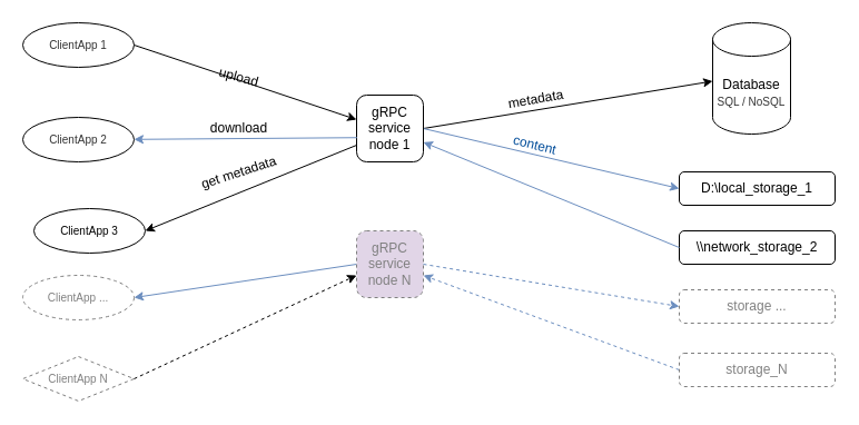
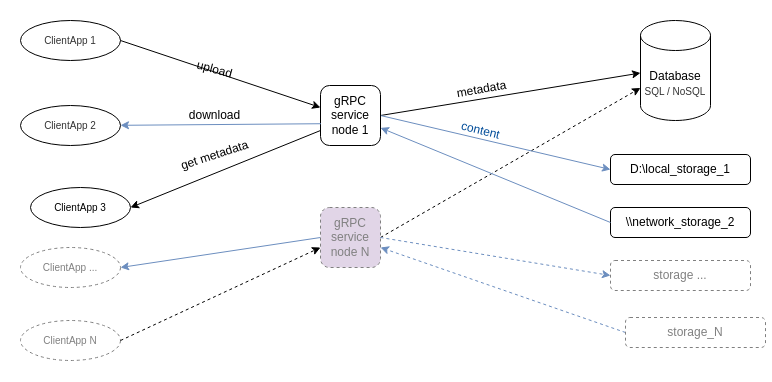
  <mxCell id="0" />
  <mxCell id="1" parent="0" />
+ <mxCell id="2" style="rounded=0;orthogonalLoop=1;jettySize=auto;html=1;fontSize=10;fontColor=#333333;dashed=1;exitX=1;exitY=0.5;exitDx=0;exitDy=0;entryX=0;entryY=0;entryDx=0;entryDy=67.5;entryPerimeter=0;" edge="1" parent="1" source="12" target="3"><mxGeometry relative="1" as="geometry"><mxPoint x="590" y="127" as="targetPoint" /></mxGeometry></mxCell>
  <mxCell id="3" value="Database&lt;br&gt;&lt;font style=&quot;font-size: 10px&quot; color=&quot;#333333&quot;&gt;SQL / NoSQL&lt;/font&gt;" style="shape=cylinder3;whiteSpace=wrap;html=1;boundedLbl=1;backgroundOutline=1;size=15;" vertex="1" parent="1"><mxGeometry x="640" y="20" width="70" height="100" as="geometry" /></mxCell>
  <mxCell id="4" style="edgeStyle=none;rounded=0;orthogonalLoop=1;jettySize=auto;html=1;exitX=1;exitY=0.5;exitDx=0;exitDy=0;fillColor=#f5f5f5;strokeColor=#000000;entryX=0;entryY=0;entryDx=0;entryDy=52.5;entryPerimeter=0;" edge="1" parent="1" source="8" target="3"><mxGeometry relative="1" as="geometry"><mxPoint x="570" y="47" as="targetPoint" /></mxGeometry></mxCell>
  <mxCell id="5" value="&lt;font style=&quot;font-size: 12px&quot;&gt;metadata&lt;/font&gt;" style="edgeLabel;html=1;align=center;verticalAlign=middle;resizable=0;points=[];rotation=-10;labelBackgroundColor=none;" vertex="1" connectable="0" parent="4"><mxGeometry x="-0.442" y="-2" relative="1" as="geometry"><mxPoint x="27" y="-16" as="offset" /></mxGeometry></mxCell>
  <mxCell id="6" style="edgeStyle=none;rounded=0;orthogonalLoop=1;jettySize=auto;html=1;fillColor=#dae8fc;strokeColor=#6c8ebf;entryX=0;entryY=0.5;entryDx=0;entryDy=0;exitX=1;exitY=0.5;exitDx=0;exitDy=0;" edge="1" parent="1" source="8" target="13"><mxGeometry relative="1" as="geometry"><mxPoint x="380" y="97" as="sourcePoint" /><mxPoint x="610" y="147" as="targetPoint" /></mxGeometry></mxCell>
  <mxCell id="7" style="edgeStyle=none;rounded=0;orthogonalLoop=1;jettySize=auto;html=1;exitX=0.5;exitY=1;exitDx=0;exitDy=0;fontSize=12;fontColor=#000000;strokeColor=#000000;" edge="1" parent="1" source="8"><mxGeometry relative="1" as="geometry"><mxPoint x="350" y="87" as="targetPoint" /></mxGeometry></mxCell>
  <mxCell id="8" value="gRPC&lt;br&gt;service&lt;br&gt;node 1" style="whiteSpace=wrap;html=1;aspect=fixed;rounded=1;" vertex="1" parent="1"><mxGeometry x="320" y="85" width="60" height="60" as="geometry" /></mxCell>
  <mxCell id="9" style="edgeStyle=none;rounded=0;orthogonalLoop=1;jettySize=auto;html=1;fontSize=10;fontColor=#333333;strokeColor=#000000;entryX=1;entryY=0.5;entryDx=0;entryDy=0;exitX=0;exitY=0.75;exitDx=0;exitDy=0;" edge="1" parent="1" source="8" target="24"><mxGeometry relative="1" as="geometry"><mxPoint x="310" y="137" as="sourcePoint" /></mxGeometry></mxCell>
  <mxCell id="10" style="edgeStyle=none;rounded=0;orthogonalLoop=1;jettySize=auto;html=1;fontSize=10;fontColor=#333333;strokeColor=#6c8ebf;fillColor=#dae8fc;exitX=0.007;exitY=0.637;exitDx=0;exitDy=0;exitPerimeter=0;" edge="1" parent="1" source="8" target="22"><mxGeometry relative="1" as="geometry"><mxPoint x="210" y="217" as="targetPoint" /><mxPoint x="320" y="125" as="sourcePoint" /></mxGeometry></mxCell>
  <mxCell id="11" style="edgeStyle=none;rounded=0;orthogonalLoop=1;jettySize=auto;html=1;entryX=1;entryY=0.5;entryDx=0;entryDy=0;fontSize=10;fontColor=#333333;strokeColor=#6c8ebf;fillColor=#dae8fc;exitX=0;exitY=0.5;exitDx=0;exitDy=0;dashed=0;" edge="1" parent="1" source="12" target="30"><mxGeometry relative="1" as="geometry"><mxPoint x="320" y="297" as="sourcePoint" /></mxGeometry></mxCell>
  <mxCell id="12" value="&lt;font color=&quot;#808080&quot;&gt;gRPC&lt;br&gt;service&lt;br&gt;node N&lt;/font&gt;" style="whiteSpace=wrap;html=1;aspect=fixed;rounded=1;glass=0;sketch=0;shadow=0;strokeColor=#808080;dashed=1;fillColor=#e1d5e7;" vertex="1" parent="1"><mxGeometry x="320" y="207" width="60" height="60" as="geometry" /></mxCell>
  <mxCell id="13" value="D:\local_storage_1" style="rounded=1;whiteSpace=wrap;html=1;" vertex="1" parent="1"><mxGeometry x="610" y="154" width="140" height="30" as="geometry" /></mxCell>
  <mxCell id="14" style="edgeStyle=none;rounded=0;orthogonalLoop=1;jettySize=auto;html=1;fontSize=10;fontColor=#333333;fillColor=#dae8fc;strokeColor=#6c8ebf;exitX=0;exitY=0.5;exitDx=0;exitDy=0;dashed=1;" edge="1" parent="1" source="16"><mxGeometry relative="1" as="geometry"><mxPoint x="380" y="247" as="targetPoint" /><mxPoint x="580" y="227" as="sourcePoint" /></mxGeometry></mxCell>
  <mxCell id="15" value="\\network_storage_2" style="rounded=1;whiteSpace=wrap;html=1;" vertex="1" parent="1"><mxGeometry x="610" y="207" width="140" height="30" as="geometry" /></mxCell>
- <mxCell id="16" value="&lt;font color=&quot;#808080&quot;&gt;storage_N&lt;/font&gt;" style="rounded=1;whiteSpace=wrap;html=1;dashed=1;strokeColor=#808080;" vertex="1" parent="1"><mxGeometry x="610" y="317" width="140" height="30" as="geometry" /></mxCell>
+ <mxCell id="16" value="&lt;font color=&quot;#808080&quot;&gt;storage_N&lt;/font&gt;" style="rounded=1;whiteSpace=wrap;html=1;dashed=1;strokeColor=#808080;" vertex="1" parent="1"><mxGeometry x="625" y="317" width="140" height="30" as="geometry" /></mxCell>
  <mxCell id="17" value="&lt;font color=&quot;#808080&quot;&gt;storage ...&lt;/font&gt;" style="rounded=1;whiteSpace=wrap;html=1;dashed=1;fillColor=none;strokeColor=#808080;" vertex="1" parent="1"><mxGeometry x="610" y="260" width="140" height="30" as="geometry" /></mxCell>
  <mxCell id="18" value="&lt;font color=&quot;#004c99&quot;&gt;content&lt;/font&gt;" style="text;html=1;align=center;verticalAlign=middle;resizable=0;points=[];autosize=1;strokeColor=none;fillColor=none;rotation=14;" vertex="1" parent="1"><mxGeometry x="455" y="120" width="50" height="20" as="geometry" /></mxCell>
  <mxCell id="19" style="edgeStyle=none;rounded=0;orthogonalLoop=1;jettySize=auto;html=1;exitX=0.5;exitY=0;exitDx=0;exitDy=0;fontColor=#000099;" edge="1" parent="1" source="12" target="12"><mxGeometry relative="1" as="geometry" /></mxCell>
  <mxCell id="20" style="rounded=0;orthogonalLoop=1;jettySize=auto;html=1;fontSize=10;fontColor=#333333;exitX=1;exitY=0.5;exitDx=0;exitDy=0;elbow=vertical;" edge="1" parent="1" source="21"><mxGeometry relative="1" as="geometry"><mxPoint x="320" y="107" as="targetPoint" /></mxGeometry></mxCell>
  <mxCell id="21" value="ClientApp 1" style="ellipse;whiteSpace=wrap;html=1;align=center;rounded=1;shadow=0;glass=0;labelBackgroundColor=none;sketch=0;fontSize=10;fontColor=#333333;strokeColor=#000000;fillColor=none;gradientColor=none;" vertex="1" parent="1"><mxGeometry x="20" y="20" width="100" height="40" as="geometry" /></mxCell>
  <mxCell id="22" value="ClientApp 2" style="ellipse;whiteSpace=wrap;html=1;align=center;rounded=1;shadow=0;glass=0;labelBackgroundColor=none;sketch=0;fontSize=10;fontColor=#333333;strokeColor=#000000;fillColor=none;gradientColor=none;" vertex="1" parent="1"><mxGeometry x="20" y="105" width="100" height="40" as="geometry" /></mxCell>
- <mxCell id="23" value="&lt;font color=&quot;#808080&quot;&gt;ClientApp N&lt;/font&gt;" style="rhombus;whiteSpace=wrap;html=1;align=center;shadow=0;glass=0;labelBackgroundColor=none;sketch=0;fontSize=10;fontColor=#333333;strokeColor=#808080;fillColor=none;gradientColor=none;dashed=1;" vertex="1" parent="1"><mxGeometry x="20" y="320" width="100" height="40" as="geometry" /></mxCell>
+ <mxCell id="23" value="&lt;font color=&quot;#808080&quot;&gt;ClientApp N&lt;/font&gt;" style="ellipse;whiteSpace=wrap;html=1;align=center;rounded=1;shadow=0;glass=0;labelBackgroundColor=none;sketch=0;fontSize=10;fontColor=#333333;strokeColor=#808080;fillColor=none;gradientColor=none;dashed=1;" vertex="1" parent="1"><mxGeometry x="20" y="320" width="100" height="40" as="geometry" /></mxCell>
  <mxCell id="24" value="&lt;font color=&quot;#000000&quot;&gt;ClientApp 3&lt;/font&gt;" style="ellipse;whiteSpace=wrap;html=1;align=center;rounded=1;shadow=0;glass=0;labelBackgroundColor=none;sketch=0;fontSize=10;fontColor=#333333;strokeColor=#000000;fillColor=none;gradientColor=none;" vertex="1" parent="1"><mxGeometry x="30" y="187" width="100" height="40" as="geometry" /></mxCell>
  <mxCell id="25" style="edgeStyle=none;rounded=0;orthogonalLoop=1;jettySize=auto;html=1;exitX=0.5;exitY=0;exitDx=0;exitDy=0;fontSize=10;fontColor=#333333;" edge="1" parent="1" source="23" target="23"><mxGeometry relative="1" as="geometry" /></mxCell>
  <mxCell id="26" value="&lt;font style=&quot;font-size: 12px&quot; color=&quot;#000000&quot;&gt;upload&lt;/font&gt;" style="text;html=1;align=center;verticalAlign=middle;resizable=0;points=[];autosize=1;strokeColor=none;fillColor=none;fontSize=10;fontColor=#999999;rotation=15;" vertex="1" parent="1"><mxGeometry x="189" y="59" width="50" height="20" as="geometry" /></mxCell>
  <mxCell id="27" value="get metadata" style="text;html=1;align=center;verticalAlign=middle;resizable=0;points=[];autosize=1;strokeColor=none;fillColor=none;fontSize=12;fontColor=#000000;rotation=-18;" vertex="1" parent="1"><mxGeometry x="169" y="145" width="90" height="20" as="geometry" /></mxCell>
  <mxCell id="28" value="download" style="text;html=1;align=center;verticalAlign=middle;resizable=0;points=[];autosize=1;strokeColor=none;fillColor=none;fontSize=12;fontColor=#000000;rotation=0;" vertex="1" parent="1"><mxGeometry x="179" y="105" width="70" height="20" as="geometry" /></mxCell>
  <mxCell id="29" style="edgeStyle=none;rounded=0;orthogonalLoop=1;jettySize=auto;html=1;fontSize=10;fontColor=#333333;fillColor=#dae8fc;strokeColor=#6c8ebf;exitX=0;exitY=0.5;exitDx=0;exitDy=0;" edge="1" parent="1" source="15" target="8"><mxGeometry relative="1" as="geometry"><mxPoint x="390" y="300" as="targetPoint" /><mxPoint x="620" y="362" as="sourcePoint" /></mxGeometry></mxCell>
  <mxCell id="30" value="&lt;font color=&quot;#808080&quot;&gt;ClientApp ...&lt;/font&gt;" style="ellipse;whiteSpace=wrap;html=1;align=center;rounded=1;shadow=0;glass=0;labelBackgroundColor=none;sketch=0;fontSize=10;fontColor=#333333;strokeColor=#808080;fillColor=none;gradientColor=none;dashed=1;" vertex="1" parent="1"><mxGeometry x="20" y="247" width="100" height="40" as="geometry" /></mxCell>
  <mxCell id="31" style="edgeStyle=none;rounded=0;orthogonalLoop=1;jettySize=auto;html=1;fontSize=10;fontColor=#333333;fillColor=#dae8fc;strokeColor=#6c8ebf;dashed=1;exitX=1;exitY=0.5;exitDx=0;exitDy=0;entryX=0;entryY=0.5;entryDx=0;entryDy=0;" edge="1" parent="1" source="12" target="17"><mxGeometry relative="1" as="geometry"><mxPoint x="450" y="227" as="targetPoint" /><mxPoint x="610" y="275" as="sourcePoint" /></mxGeometry></mxCell>
  <mxCell id="32" style="rounded=0;orthogonalLoop=1;jettySize=auto;html=1;fontSize=10;fontColor=#333333;dashed=1;exitX=1;exitY=0.5;exitDx=0;exitDy=0;" edge="1" parent="1" source="23"><mxGeometry relative="1" as="geometry"><mxPoint x="320" y="247" as="targetPoint" /><mxPoint x="380" y="105.004" as="sourcePoint" /></mxGeometry></mxCell>
